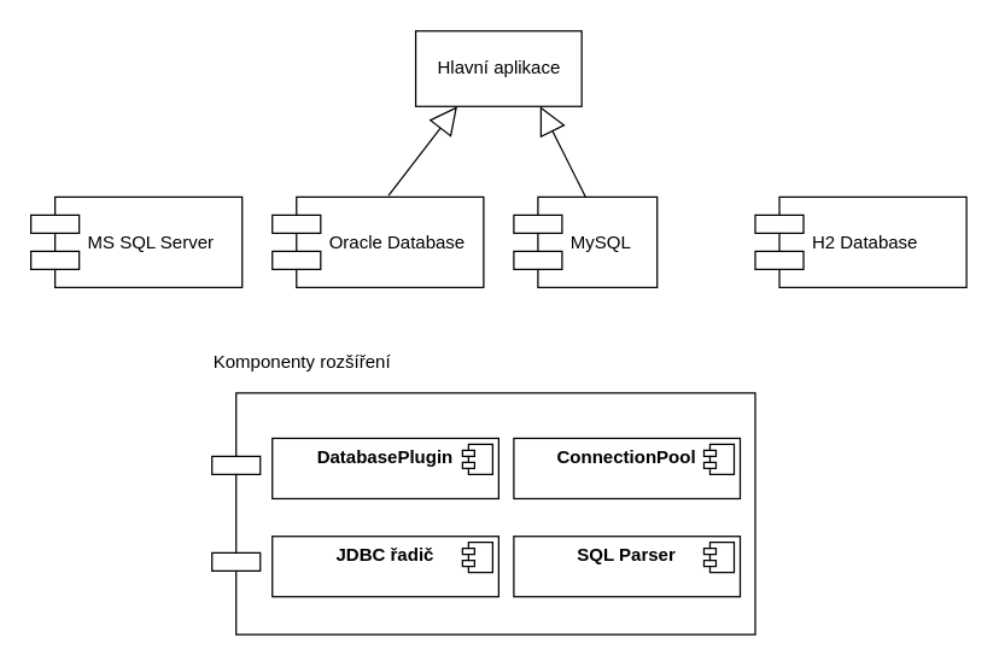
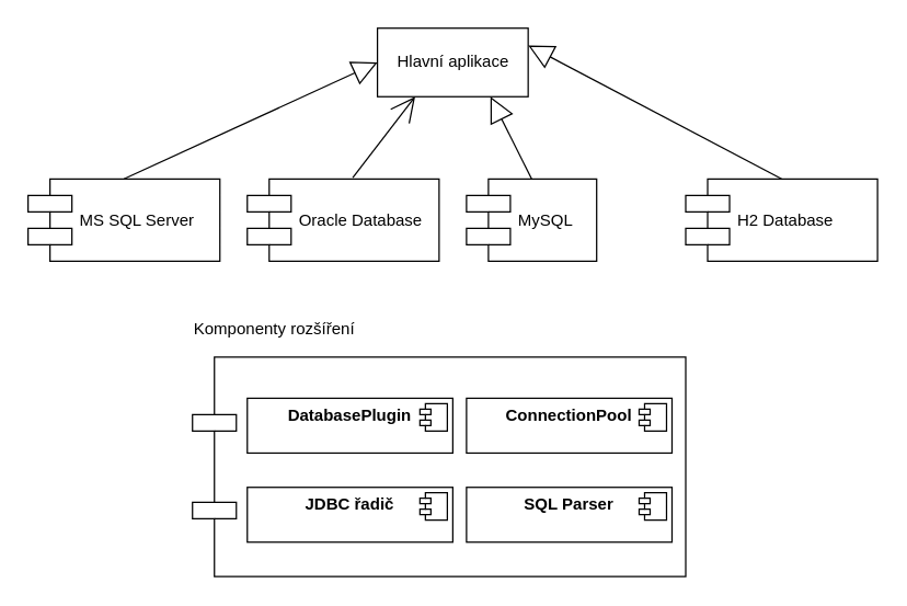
  <mxCell id="0" />
  <mxCell id="1" parent="0" />
  <mxCell id="2" value="" style="shape=component;align=left;spacingLeft=36;" vertex="1" parent="1"><mxGeometry x="140" y="260" width="360" height="160" as="geometry" /></mxCell>
  <mxCell id="3" value="&lt;p style=&quot;margin: 6px 0px 0px ; text-align: center&quot;&gt;&lt;b&gt;JDBC řadič&lt;/b&gt;&lt;/p&gt;" style="align=left;overflow=fill;html=1;" vertex="1" parent="1"><mxGeometry x="180" y="355" width="150" height="40" as="geometry" /></mxCell>
  <mxCell id="4" value="" style="shape=component;jettyWidth=8;jettyHeight=4;" vertex="1" parent="3"><mxGeometry x="1" width="20" height="20" relative="1" as="geometry"><mxPoint x="-24" y="4" as="offset" /></mxGeometry></mxCell>
  <mxCell id="5" value="&lt;p style=&quot;margin: 6px 0px 0px ; text-align: center&quot;&gt;&lt;b&gt;ConnectionPool&lt;/b&gt;&lt;/p&gt;" style="align=left;overflow=fill;html=1;" vertex="1" parent="1"><mxGeometry x="340" y="290" width="150" height="40" as="geometry" /></mxCell>
  <mxCell id="6" value="" style="shape=component;jettyWidth=8;jettyHeight=4;" vertex="1" parent="5"><mxGeometry x="1" width="20" height="20" relative="1" as="geometry"><mxPoint x="-24" y="4" as="offset" /></mxGeometry></mxCell>
  <mxCell id="7" value="&lt;p style=&quot;margin: 6px 0px 0px ; text-align: center&quot;&gt;&lt;b&gt;SQL Parser&lt;/b&gt;&lt;/p&gt;" style="align=left;overflow=fill;html=1;" vertex="1" parent="1"><mxGeometry x="340" y="355" width="150" height="40" as="geometry" /></mxCell>
  <mxCell id="8" value="" style="shape=component;jettyWidth=8;jettyHeight=4;" vertex="1" parent="7"><mxGeometry x="1" width="20" height="20" relative="1" as="geometry"><mxPoint x="-24" y="4" as="offset" /></mxGeometry></mxCell>
  <mxCell id="9" value="&lt;p style=&quot;margin: 6px 0px 0px ; text-align: center&quot;&gt;&lt;b&gt;DatabasePlugin&lt;/b&gt;&lt;/p&gt;" style="align=left;overflow=fill;html=1;" vertex="1" parent="1"><mxGeometry x="180" y="290" width="150" height="40" as="geometry" /></mxCell>
  <mxCell id="10" value="" style="shape=component;jettyWidth=8;jettyHeight=4;" vertex="1" parent="9"><mxGeometry x="1" width="20" height="20" relative="1" as="geometry"><mxPoint x="-24" y="4" as="offset" /></mxGeometry></mxCell>
  <mxCell id="11" value="Komponenty rozšíření" style="text;html=1;strokeColor=none;fillColor=none;align=center;verticalAlign=middle;whiteSpace=wrap;rounded=0;" vertex="1" parent="1"><mxGeometry x="100" y="230" width="200" height="20" as="geometry" /></mxCell>
  <mxCell id="12" value="MS SQL Server" style="shape=component;align=left;spacingLeft=36;" vertex="1" parent="1"><mxGeometry x="20" y="130" width="140" height="60" as="geometry" /></mxCell>
  <mxCell id="13" value="MySQL" style="shape=component;align=left;spacingLeft=36;" vertex="1" parent="1"><mxGeometry x="340" y="130" width="95" height="60" as="geometry" /></mxCell>
  <mxCell id="14" value="H2 Database" style="shape=component;align=left;spacingLeft=36;" vertex="1" parent="1"><mxGeometry x="500" y="130" width="140" height="60" as="geometry" /></mxCell>
  <mxCell id="15" value="Oracle Database" style="shape=component;align=left;spacingLeft=36;" vertex="1" parent="1"><mxGeometry x="180" y="130" width="140" height="60" as="geometry" /></mxCell>
  <mxCell id="16" value="Hlavní aplikace" style="html=1;" vertex="1" parent="1"><mxGeometry x="275" y="20" width="110" height="50" as="geometry" /></mxCell>
- <mxCell id="18" value="" style="endArrow=block;endSize=16;endFill=0;html=1;exitX=0.55;exitY=-0.017;exitDx=0;exitDy=0;entryX=0.25;entryY=1;entryDx=0;entryDy=0;exitPerimeter=0;" edge="1" parent="1" source="15" target="16"><mxGeometry x="-1" y="-381" width="160" relative="1" as="geometry"><mxPoint x="100" y="140" as="sourcePoint" /><mxPoint x="285" y="55" as="targetPoint" /><mxPoint x="-317" y="147" as="offset" /></mxGeometry></mxCell>
+ <mxCell id="17" value="" style="endArrow=block;endSize=16;endFill=0;html=1;exitX=0.5;exitY=0;exitDx=0;exitDy=0;entryX=0;entryY=0.5;entryDx=0;entryDy=0;" edge="1" parent="1" source="12" target="16"><mxGeometry x="-1" y="-342" width="160" relative="1" as="geometry"><mxPoint x="20" y="440" as="sourcePoint" /><mxPoint x="270" y="40" as="targetPoint" /><mxPoint x="-243" y="24" as="offset" /></mxGeometry></mxCell>
+ <mxCell id="18" value="" style="endArrow=open;endSize=16;endFill=0;html=1;exitX=0.55;exitY=-0.017;exitDx=0;exitDy=0;entryX=0.25;entryY=1;entryDx=0;entryDy=0;exitPerimeter=0;" edge="1" parent="1" source="15" target="16"><mxGeometry x="-1" y="-381" width="160" relative="1" as="geometry"><mxPoint x="100" y="140" as="sourcePoint" /><mxPoint x="285" y="55" as="targetPoint" /><mxPoint x="-317" y="147" as="offset" /></mxGeometry></mxCell>
  <mxCell id="19" value="" style="endArrow=block;endSize=16;endFill=0;html=1;exitX=0.5;exitY=0;exitDx=0;exitDy=0;entryX=0.75;entryY=1;entryDx=0;entryDy=0;" edge="1" parent="1" source="13" target="16"><mxGeometry x="-1" y="-342" width="160" relative="1" as="geometry"><mxPoint x="110" y="150" as="sourcePoint" /><mxPoint x="295" y="65" as="targetPoint" /><mxPoint x="-243" y="24" as="offset" /></mxGeometry></mxCell>
+ <mxCell id="20" value="" style="endArrow=block;endSize=16;endFill=0;html=1;exitX=0.5;exitY=0;exitDx=0;exitDy=0;entryX=1;entryY=0.25;entryDx=0;entryDy=0;" edge="1" parent="1" source="14" target="16"><mxGeometry x="-1" y="-342" width="160" relative="1" as="geometry"><mxPoint x="120" y="160" as="sourcePoint" /><mxPoint x="305" y="75" as="targetPoint" /><mxPoint x="-243" y="24" as="offset" /></mxGeometry></mxCell>
